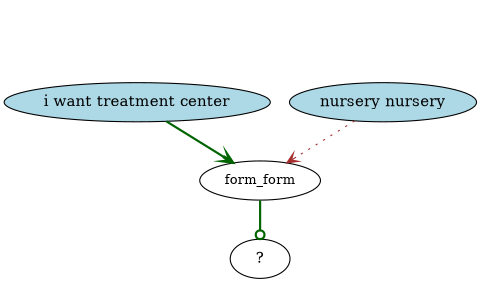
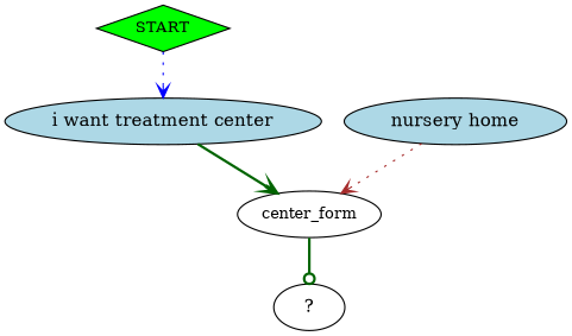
  digraph {
    node [shape=ellipse style=filled]
    edge [arrowhead=vee color=darkgreen style=dotted]
+   n1 [fillcolor=green fontsize=12 label=START shape=diamond]
    n2 [fillcolor=lightblue label="i want treatment center"]
-   n3 [fontsize=12 label=form_form style=""]
+   n3 [fontsize=12 label=center_form style=""]
    n4 [label="  ?  " style=""]
-   n5 [fillcolor=lightblue label="nursery nursery"]
+   n5 [fillcolor=lightblue label="nursery home"]
+   n1 -> n2 [color=blue]
    n2 -> n3 [style=bold]
    n3 -> n4 [arrowhead=odot style=bold]
    n5 -> n3 [color=brown]
  }
